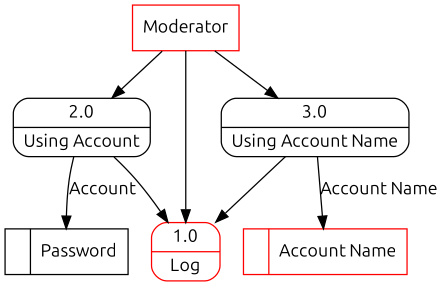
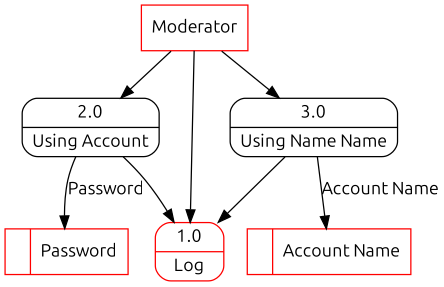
  digraph {
    fontname=Ubuntu
    node [color=red fontname=Ubuntu shape=Mrecord]
    edge [fontname=Ubuntu]
-   n1 [color=black label="<f0>  |<f1> Password " shape=record]
+   n1 [label="<f0>  |<f1> Password " shape=record]
    n2 [label="<f0>  |<f1> Account Name " shape=record]
    n3 [label=Moderator shape=box]
    n4 [label="{<f0> 1.0|<f1> Log }"]
    n5 [label="{<f0> 2.0|<f1> Using Account }" color=""]
-   n6 [label="{<f0> 3.0|<f1> Using Account Name }" color=""]
+   n6 [label="{<f0> 3.0|<f1> Using Name Name }" color=""]
    n3 -> n4
    n3 -> n5
    n3 -> n6
-   n5 -> n1 [label=Account]
+   n5 -> n1 [label=Password]
    n5 -> n4
    n6 -> n2 [label="Account Name"]
    n6 -> n4
  }
